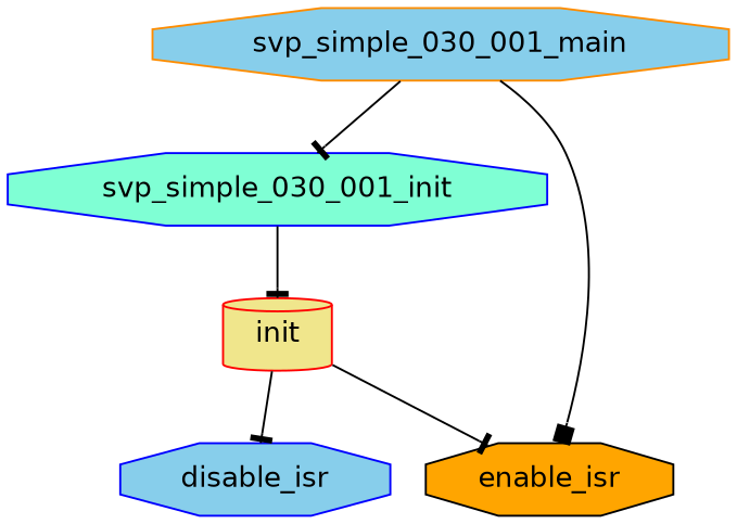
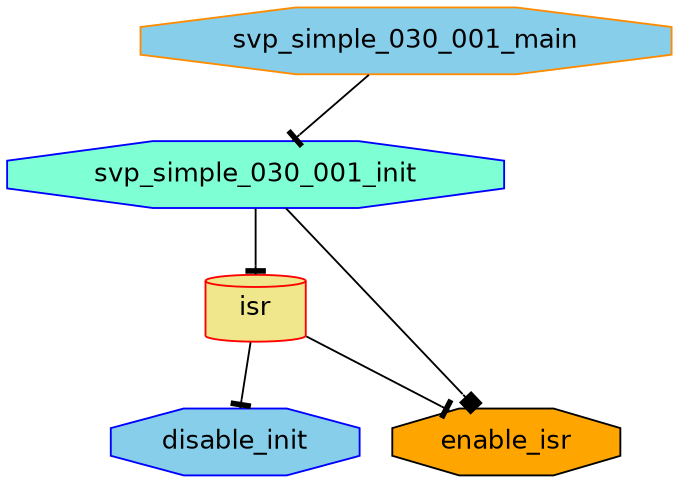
  digraph {
    fontname="DejaVu Sans"
    rankdir=TB
    node [color=blue fillcolor=skyblue fontname="DejaVu Sans" shape=octagon style=filled]
    edge [arrowhead=tee fontname="DejaVu Sans"]
    svp_simple_030_001_main [color=darkorange]
    n2 [fillcolor=aquamarine label=svp_simple_030_001_init]
    n3 [color=black fillcolor=orange label=enable_isr]
-   n4 [color=red fillcolor=khaki label=init shape=cylinder]
-   n5 [label=disable_isr]
+   n4 [color=red fillcolor=khaki label=isr shape=cylinder]
+   n5 [label=disable_init]
    svp_simple_030_001_main -> n2
-   svp_simple_030_001_main -> n3 [arrowhead=box]
+   n2 -> n3 [arrowhead=box]
    n2 -> n4
    n4 -> n3
    n4 -> n5
  }
